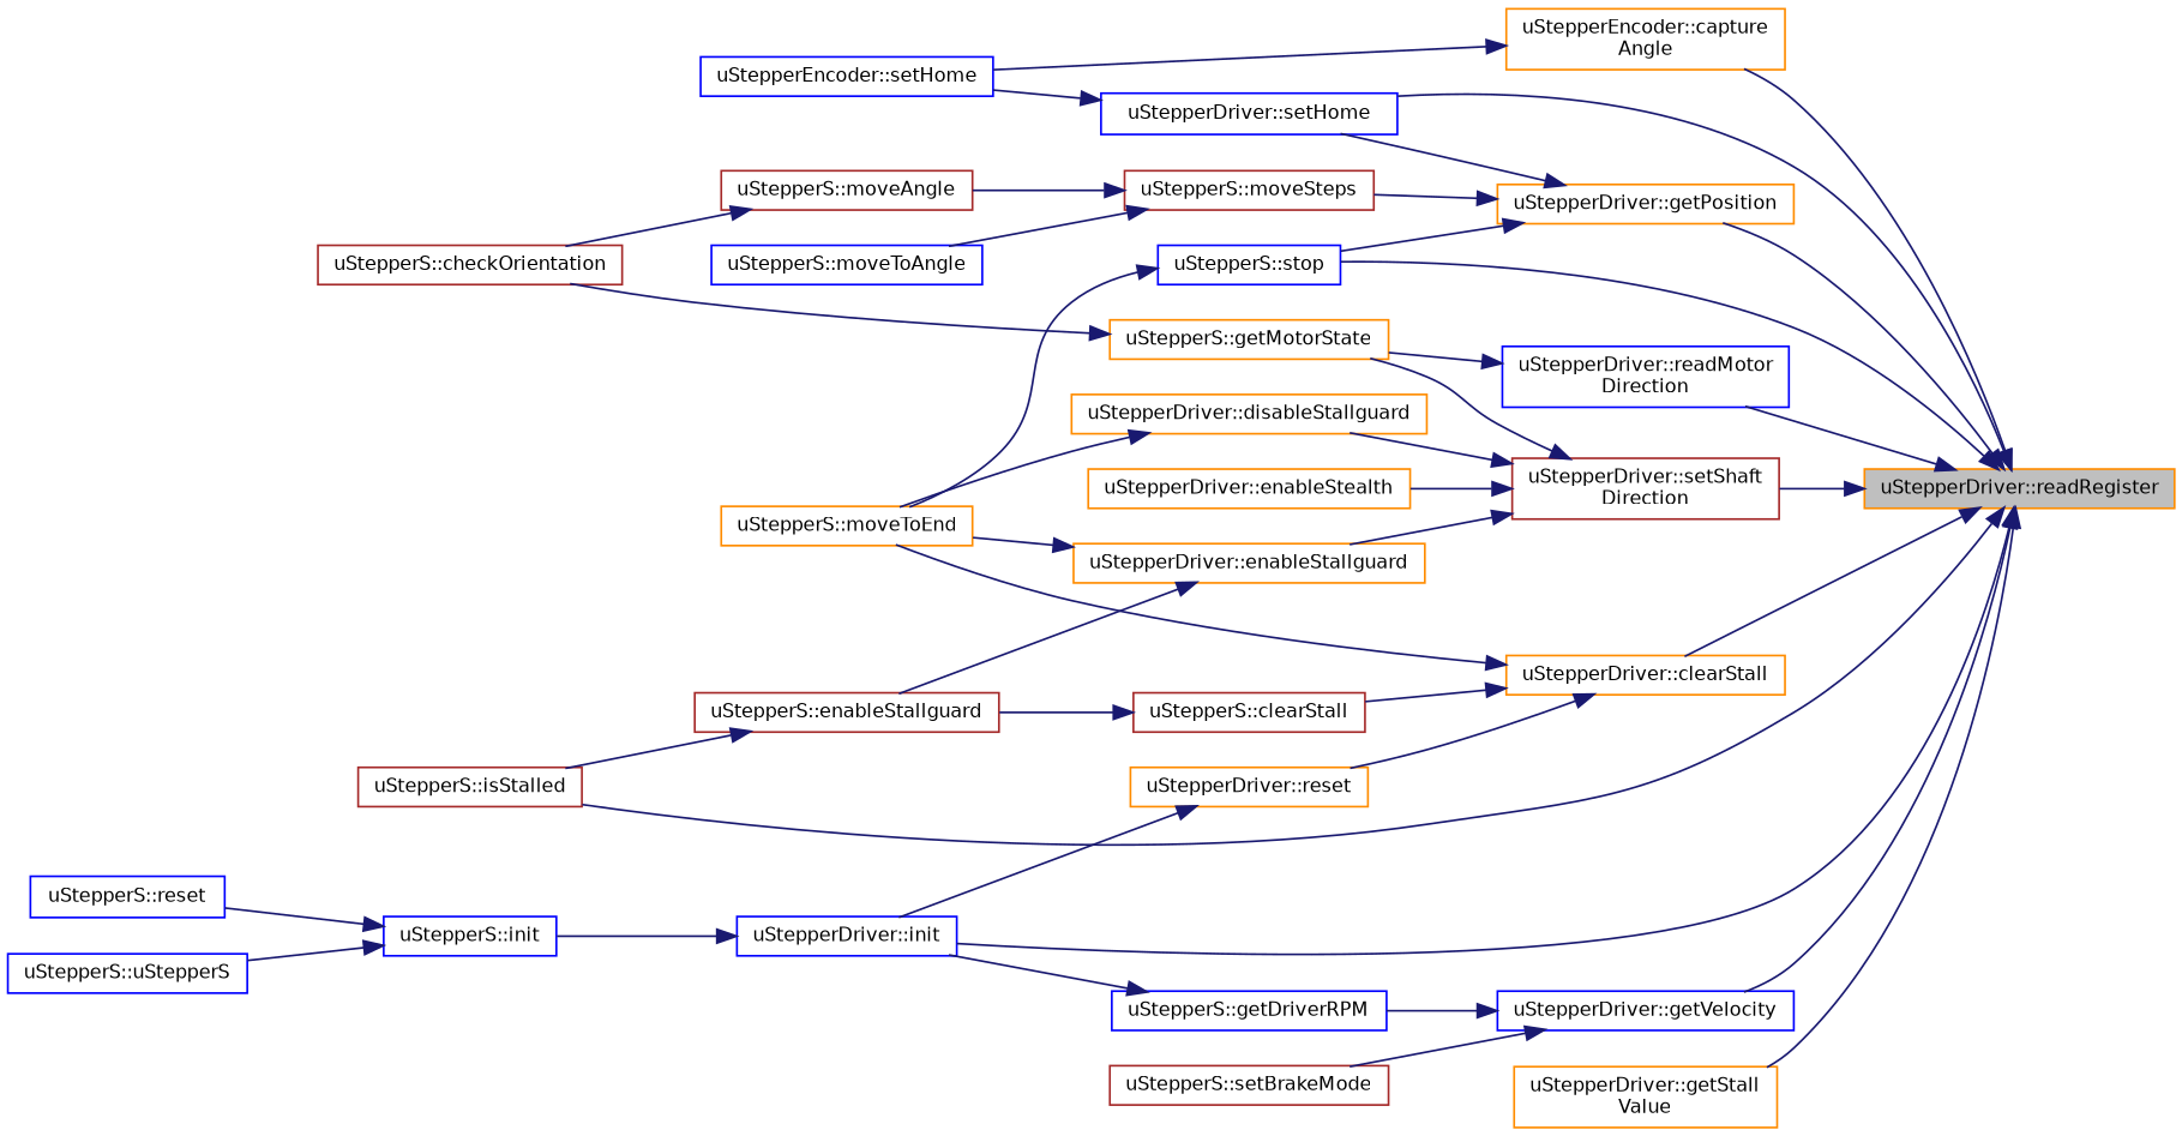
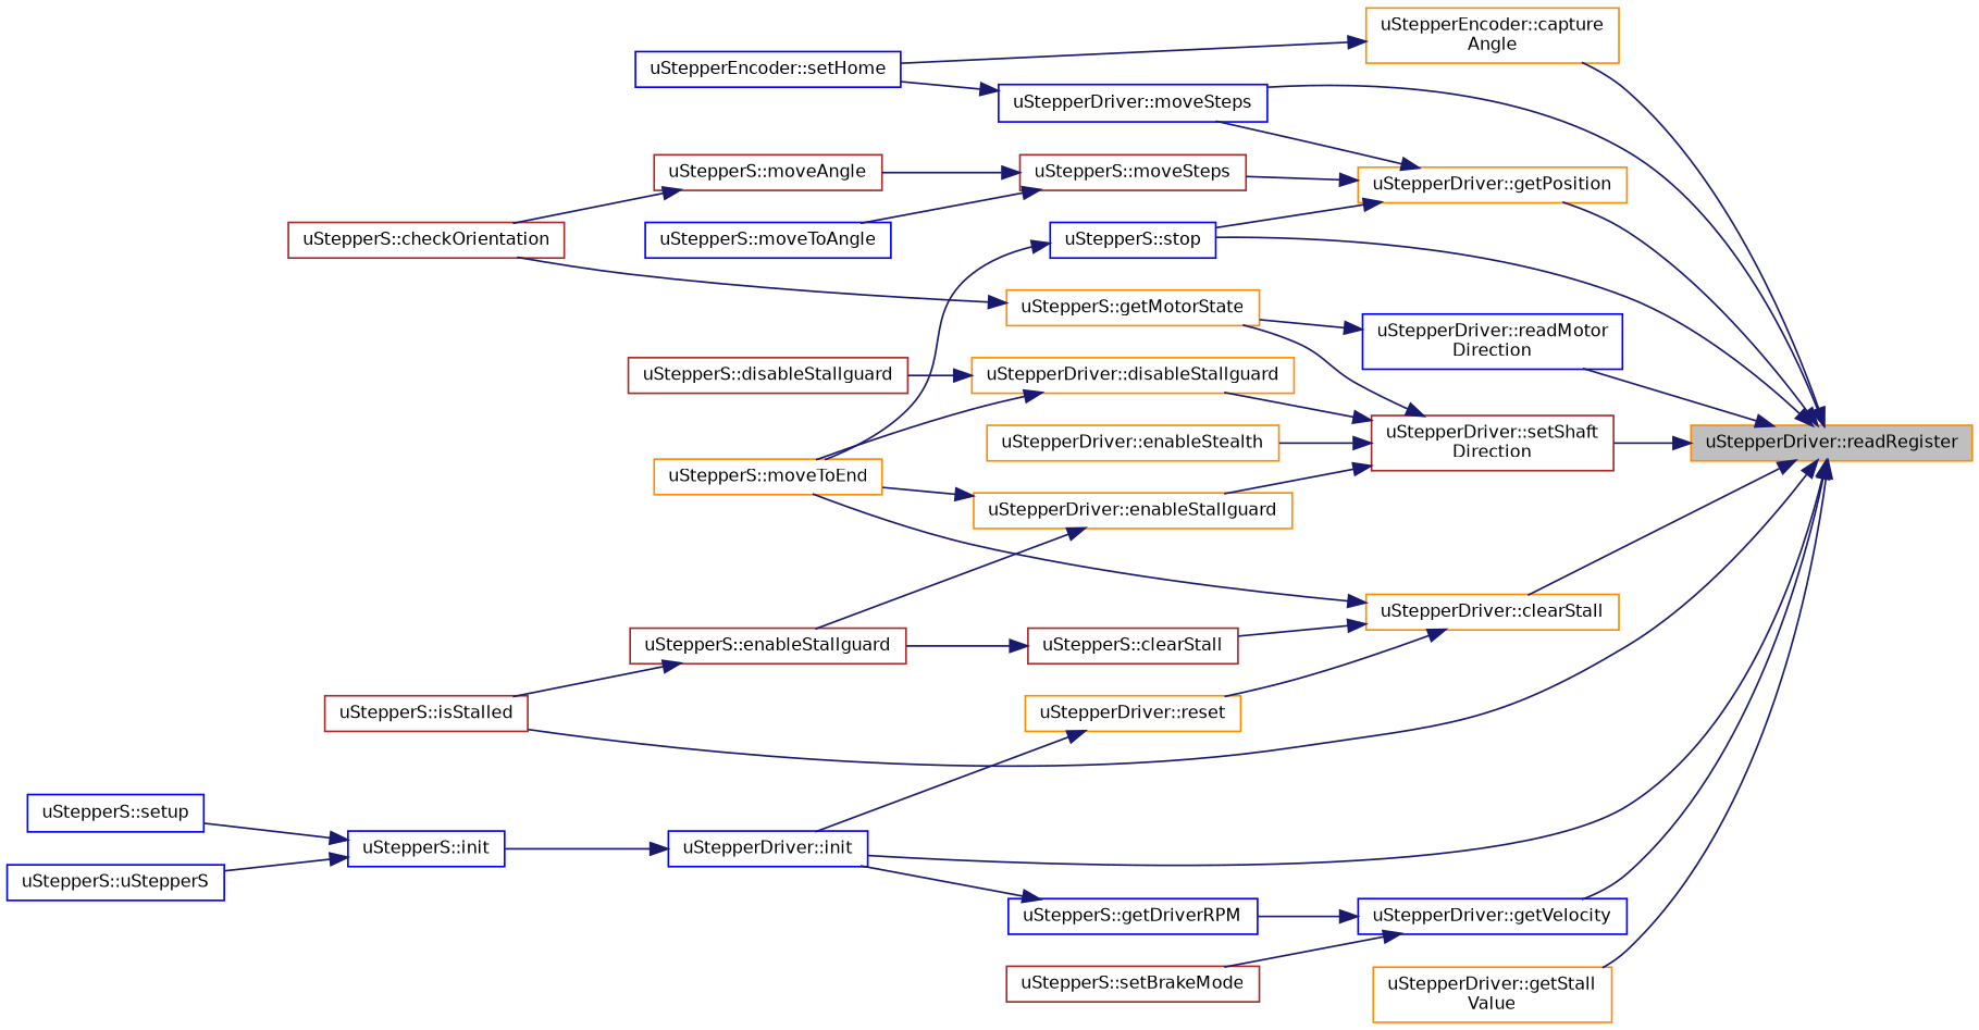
  digraph {
    rankdir=RL
    node [color=darkorange fillcolor=white fontname=Helvetica fontsize=10 shape=record style=filled]
    edge [color=midnightblue dir=back fontname=Helvetica fontsize=10 labelfontname=Helvetica labelfontsize=10 style=solid]
    n1 [fillcolor=grey75 fontcolor=black height=0.2 label="uStepperDriver::readRegister" width=0.4]
    n2 [height=0.2 label="uStepperEncoder::capture\lAngle" width=0.4]
    n3 [height=0.2 label="uStepperDriver::clearStall" width=0.4]
    n4 [color=brown height=0.2 label="uStepperS::isStalled" width=0.4]
    n5 [color=blue height=0.2 label="uStepperDriver::init" width=0.4]
    n6 [height=0.2 label="uStepperDriver::getPosition" width=0.4]
-   n7 [color=blue height=0.2 label="uStepperDriver::setHome" width=0.4]
+   n7 [color=blue height=0.2 label="uStepperDriver::moveSteps" width=0.4]
    n8 [color=blue height=0.2 label="uStepperS::stop" width=0.4]
    n9 [height=0.2 label="uStepperDriver::getStall\lValue" width=0.4]
    n10 [color=blue height=0.2 label="uStepperDriver::getVelocity" width=0.4]
    n11 [color=blue height=0.2 label="uStepperDriver::readMotor\lDirection" width=0.4]
    n12 [color=brown height=0.2 label="uStepperDriver::setShaft\lDirection" width=0.4]
    n13 [color=blue height=0.2 label="uStepperEncoder::setHome" width=0.4]
    n14 [color=brown height=0.2 label="uStepperS::clearStall" width=0.4]
    n15 [height=0.2 label="uStepperS::moveToEnd" width=0.4]
    n16 [height=0.2 label="uStepperDriver::reset" width=0.4]
    n17 [color=blue height=0.2 label="uStepperS::init" width=0.4]
    n18 [color=brown height=0.2 label="uStepperS::moveSteps" width=0.4]
    n19 [color=brown height=0.2 label="uStepperS::setBrakeMode" width=0.4]
    n20 [color=blue height=0.2 label="uStepperS::getDriverRPM" width=0.4]
    n21 [height=0.2 label="uStepperS::getMotorState" width=0.4]
    n22 [height=0.2 label="uStepperDriver::disableStallguard" width=0.4]
    n23 [height=0.2 label="uStepperDriver::enableStallguard" width=0.4]
    n24 [height=0.2 label="uStepperDriver::enableStealth" width=0.4]
-   n25 [color=blue height=0.2 label="uStepperS::reset" width=0.4]
+   n25 [color=blue height=0.2 label="uStepperS::setup" width=0.4]
    n26 [color=brown height=0.2 label="uStepperS::enableStallguard" width=0.4]
    n27 [color=blue height=0.2 label="uStepperS::uStepperS" width=0.4]
    n28 [color=brown height=0.2 label="uStepperS::moveAngle" width=0.4]
    n29 [color=blue height=0.2 label="uStepperS::moveToAngle" width=0.4]
    n30 [color=brown height=0.2 label="uStepperS::checkOrientation" width=0.4]
+   n31 [color=brown height=0.2 label="uStepperS::disableStallguard" width=0.4]
    n1 -> n2
    n1 -> n3
    n1 -> n4
    n1 -> n5
    n1 -> n6
    n1 -> n7
    n1 -> n8
    n1 -> n9
    n1 -> n10
    n1 -> n11
    n1 -> n12
    n2 -> n13
    n3 -> n14
    n3 -> n15
    n3 -> n16
    n5 -> n17
    n6 -> n7
    n6 -> n8
    n6 -> n18
    n7 -> n13
    n8 -> n15
    n10 -> n19
    n10 -> n20
    n11 -> n21
    n12 -> n21
    n12 -> n22
    n12 -> n23
    n12 -> n24
    n14 -> n26
    n16 -> n5
    n17 -> n25
    n17 -> n27
    n18 -> n28
    n18 -> n29
    n20 -> n5
    n21 -> n30
    n22 -> n15
+   n22 -> n31
    n23 -> n15
    n23 -> n26
    n26 -> n4
    n28 -> n30
  }
